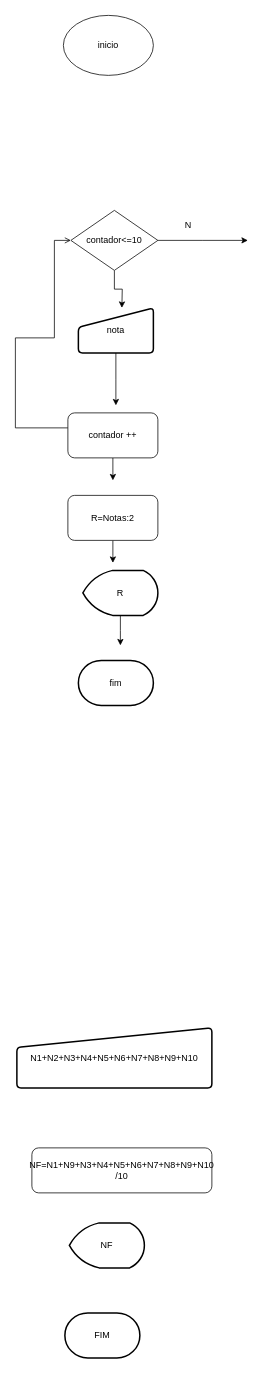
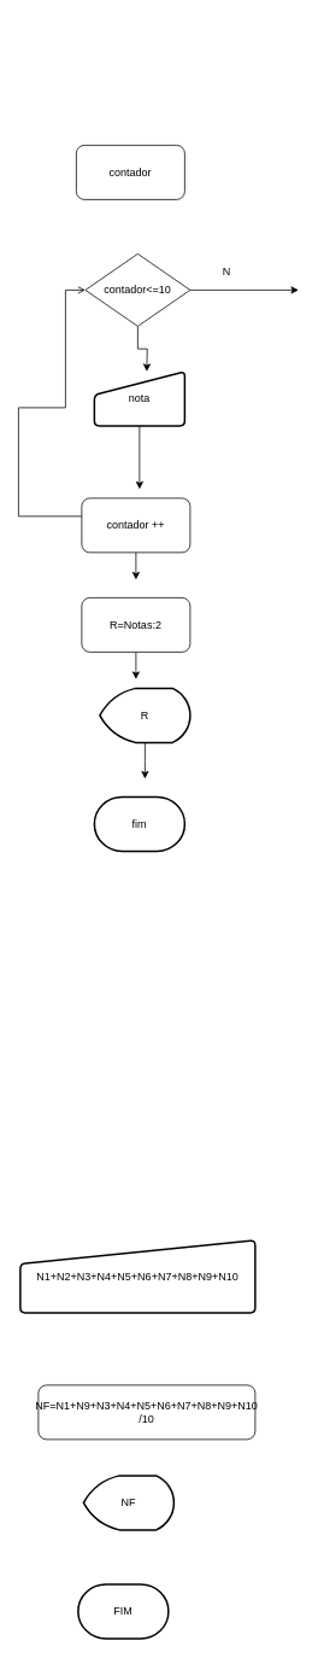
  <mxCell id="0" />
  <mxCell id="1" parent="0" />
- <mxCell id="2" value="inicio" style="ellipse;whiteSpace=wrap;html=1;" parent="1" vertex="1"><mxGeometry x="84" y="20" width="120" height="80" as="geometry" /></mxCell>
  <mxCell id="3" value="N1+N2+N3+N4+N5+N6+N7+N8+N9+N10" style="html=1;strokeWidth=2;shape=manualInput;whiteSpace=wrap;rounded=1;size=26;arcSize=11;" parent="1" vertex="1"><mxGeometry x="22" y="1370" width="260" height="80" as="geometry" /></mxCell>
  <mxCell id="4" value="NF=N1+N9+N3+N4+N5+N6+N7+N8+N9+N10 /10" style="rounded=1;whiteSpace=wrap;html=1;" parent="1" vertex="1"><mxGeometry x="42" y="1530" width="240" height="60" as="geometry" /></mxCell>
  <mxCell id="5" value="NF" style="strokeWidth=2;html=1;shape=mxgraph.flowchart.display;whiteSpace=wrap;" parent="1" vertex="1"><mxGeometry x="92" y="1630" width="100" height="60" as="geometry" /></mxCell>
  <mxCell id="6" value="FIM" style="strokeWidth=2;html=1;shape=mxgraph.flowchart.terminator;whiteSpace=wrap;" parent="1" vertex="1"><mxGeometry x="86" y="1750" width="100" height="60" as="geometry" /></mxCell>
+ <mxCell id="7" value="contador" style="rounded=1;whiteSpace=wrap;html=1;" vertex="1" parent="1"><mxGeometry x="84" y="160" width="120" height="60" as="geometry" /></mxCell>
  <mxCell id="8" style="edgeStyle=orthogonalEdgeStyle;rounded=0;orthogonalLoop=1;jettySize=auto;html=1;" edge="1" parent="1" source="10"><mxGeometry relative="1" as="geometry"><mxPoint x="330" y="320" as="targetPoint" /></mxGeometry></mxCell>
  <mxCell id="9" style="edgeStyle=orthogonalEdgeStyle;rounded=0;orthogonalLoop=1;jettySize=auto;html=1;entryX=0.5;entryY=0;entryDx=0;entryDy=0;" edge="1" parent="1" source="10"><mxGeometry relative="1" as="geometry"><mxPoint x="162" y="410" as="targetPoint" /></mxGeometry></mxCell>
  <mxCell id="10" value="contador&amp;lt;=10" style="rhombus;whiteSpace=wrap;html=1;" vertex="1" parent="1"><mxGeometry x="94" y="280" width="116" height="80" as="geometry" /></mxCell>
  <mxCell id="11" value="N" style="text;html=1;align=center;verticalAlign=middle;resizable=0;points=[];autosize=1;strokeColor=none;fillColor=none;" vertex="1" parent="1"><mxGeometry x="235" y="285" width="30" height="30" as="geometry" /></mxCell>
  <mxCell id="12" style="edgeStyle=orthogonalEdgeStyle;rounded=0;orthogonalLoop=1;jettySize=auto;html=1;" edge="1" parent="1" source="13"><mxGeometry relative="1" as="geometry"><mxPoint x="160" y="860" as="targetPoint" /></mxGeometry></mxCell>
  <mxCell id="13" value="R" style="strokeWidth=2;html=1;shape=mxgraph.flowchart.display;whiteSpace=wrap;" vertex="1" parent="1"><mxGeometry x="110" y="760" width="100" height="60" as="geometry" /></mxCell>
  <mxCell id="14" style="edgeStyle=orthogonalEdgeStyle;rounded=0;orthogonalLoop=1;jettySize=auto;html=1;entryX=0;entryY=0.5;entryDx=0;entryDy=0;endArrow=open;" edge="1" parent="1" source="16" target="10"><mxGeometry relative="1" as="geometry"><mxPoint x="20" y="530" as="targetPoint" /><Array as="points"><mxPoint x="20" y="570" /><mxPoint x="20" y="450" /><mxPoint x="72" y="450" /><mxPoint x="72" y="320" /></Array></mxGeometry></mxCell>
  <mxCell id="15" style="edgeStyle=orthogonalEdgeStyle;rounded=0;orthogonalLoop=1;jettySize=auto;html=1;" edge="1" parent="1" source="16"><mxGeometry relative="1" as="geometry"><mxPoint x="150" y="640" as="targetPoint" /></mxGeometry></mxCell>
  <mxCell id="16" value="contador ++" style="rounded=1;whiteSpace=wrap;html=1;" vertex="1" parent="1"><mxGeometry x="90" y="550" width="120" height="60" as="geometry" /></mxCell>
  <mxCell id="17" style="edgeStyle=orthogonalEdgeStyle;rounded=0;orthogonalLoop=1;jettySize=auto;html=1;" edge="1" parent="1" source="18"><mxGeometry relative="1" as="geometry"><mxPoint x="154" y="540" as="targetPoint" /></mxGeometry></mxCell>
  <mxCell id="18" value="nota" style="html=1;strokeWidth=2;shape=manualInput;whiteSpace=wrap;rounded=1;size=26;arcSize=11;" vertex="1" parent="1"><mxGeometry x="104" y="410" width="100" height="60" as="geometry" /></mxCell>
  <mxCell id="19" style="edgeStyle=orthogonalEdgeStyle;rounded=0;orthogonalLoop=1;jettySize=auto;html=1;" edge="1" parent="1" source="20"><mxGeometry relative="1" as="geometry"><mxPoint x="150" y="750" as="targetPoint" /></mxGeometry></mxCell>
  <mxCell id="20" value="R=Notas:2" style="rounded=1;whiteSpace=wrap;html=1;" vertex="1" parent="1"><mxGeometry x="90" y="660" width="120" height="60" as="geometry" /></mxCell>
  <mxCell id="21" value="fim" style="strokeWidth=2;html=1;shape=mxgraph.flowchart.terminator;whiteSpace=wrap;" vertex="1" parent="1"><mxGeometry x="104" y="880" width="100" height="60" as="geometry" /></mxCell>
